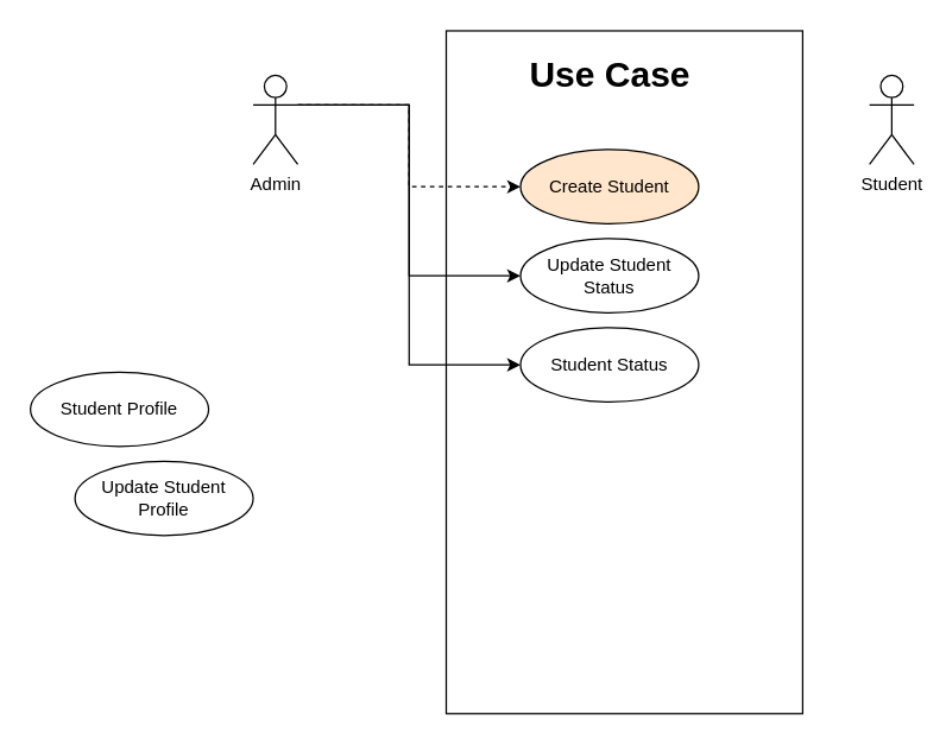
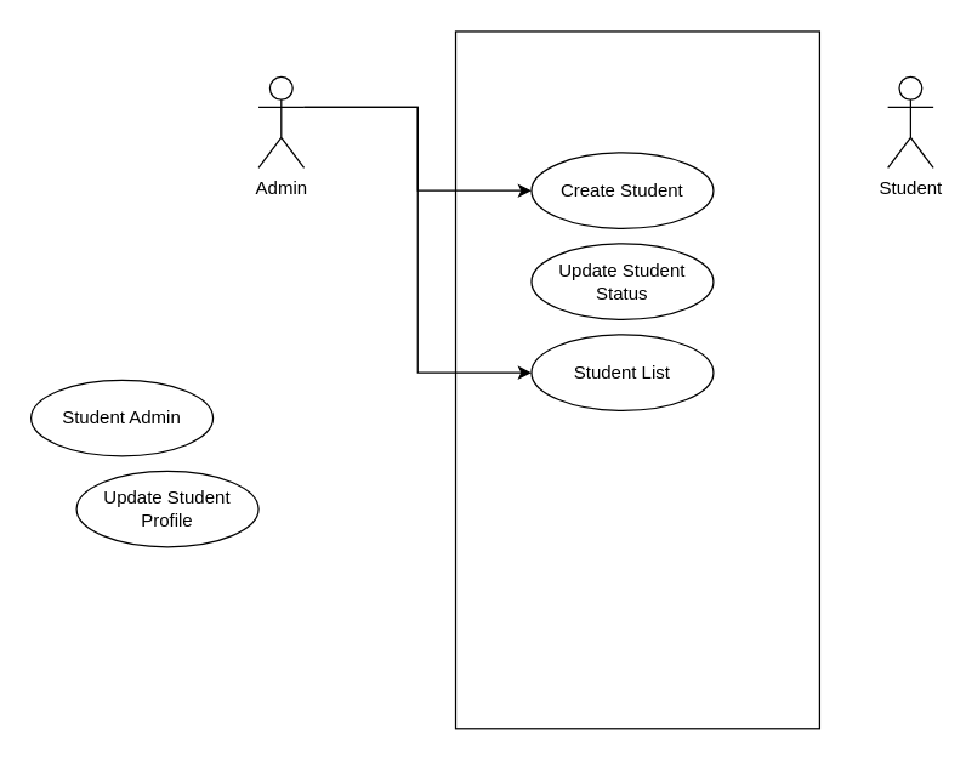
  <mxCell id="0" />
  <mxCell id="1" parent="0" />
  <mxCell id="2" value="" style="whiteSpace=wrap;html=1;" vertex="1" parent="1"><mxGeometry x="300" y="20" width="240" height="460" as="geometry" /></mxCell>
- <mxCell id="3" style="edgeStyle=orthogonalEdgeStyle;rounded=0;orthogonalLoop=1;jettySize=auto;html=1;exitX=1;exitY=0.333;exitDx=0;exitDy=0;exitPerimeter=0;entryX=0;entryY=0.5;entryDx=0;entryDy=0;dashed=1;" edge="1" parent="1" source="6" target="11"><mxGeometry relative="1" as="geometry" /></mxCell>
- <mxCell id="4" style="edgeStyle=orthogonalEdgeStyle;rounded=0;orthogonalLoop=1;jettySize=auto;html=1;exitX=1;exitY=0.333;exitDx=0;exitDy=0;exitPerimeter=0;entryX=0;entryY=0.5;entryDx=0;entryDy=0;" edge="1" parent="1" source="6" target="7"><mxGeometry relative="1" as="geometry" /></mxCell>
+ <mxCell id="3" style="edgeStyle=orthogonalEdgeStyle;rounded=0;orthogonalLoop=1;jettySize=auto;html=1;exitX=1;exitY=0.333;exitDx=0;exitDy=0;exitPerimeter=0;entryX=0;entryY=0.5;entryDx=0;entryDy=0;" edge="1" parent="1" source="6" target="11"><mxGeometry relative="1" as="geometry" /></mxCell>
  <mxCell id="5" style="edgeStyle=orthogonalEdgeStyle;rounded=0;orthogonalLoop=1;jettySize=auto;html=1;exitX=1;exitY=0.333;exitDx=0;exitDy=0;exitPerimeter=0;entryX=0;entryY=0.5;entryDx=0;entryDy=0;" edge="1" parent="1" source="6" target="13"><mxGeometry relative="1" as="geometry" /></mxCell>
  <mxCell id="6" value="Admin" style="shape=umlActor;verticalLabelPosition=bottom;verticalAlign=top;html=1;outlineConnect=0;" vertex="1" parent="1"><mxGeometry x="170" y="50" width="30" height="60" as="geometry" /></mxCell>
  <mxCell id="7" value="Update Student Status" style="ellipse;whiteSpace=wrap;html=1;" vertex="1" parent="1"><mxGeometry x="350" y="160" width="120" height="50" as="geometry" /></mxCell>
- <mxCell id="8" value="Use Case" style="text;strokeColor=none;fillColor=none;html=1;fontSize=24;fontStyle=1;verticalAlign=middle;align=center;" vertex="1" parent="1"><mxGeometry x="360" y="30" width="100" height="40" as="geometry" /></mxCell>
- <mxCell id="9" value="Student Profile" style="ellipse;whiteSpace=wrap;html=1;" vertex="1" parent="1"><mxGeometry x="20" y="250" width="120" height="50" as="geometry" /></mxCell>
+ <mxCell id="9" value="Student Admin" style="ellipse;whiteSpace=wrap;html=1;" vertex="1" parent="1"><mxGeometry x="20" y="250" width="120" height="50" as="geometry" /></mxCell>
  <mxCell id="10" value="Student" style="shape=umlActor;verticalLabelPosition=bottom;verticalAlign=top;html=1;outlineConnect=0;" vertex="1" parent="1"><mxGeometry x="585" y="50" width="30" height="60" as="geometry" /></mxCell>
- <mxCell id="11" value="Create Student" style="ellipse;whiteSpace=wrap;html=1;fillColor=#ffe6cc;" vertex="1" parent="1"><mxGeometry x="350" y="100" width="120" height="50" as="geometry" /></mxCell>
+ <mxCell id="11" value="Create Student" style="ellipse;whiteSpace=wrap;html=1;" vertex="1" parent="1"><mxGeometry x="350" y="100" width="120" height="50" as="geometry" /></mxCell>
  <mxCell id="12" value="Update Student Profile" style="ellipse;whiteSpace=wrap;html=1;" vertex="1" parent="1"><mxGeometry x="50" y="310" width="120" height="50" as="geometry" /></mxCell>
- <mxCell id="13" value="Student Status" style="ellipse;whiteSpace=wrap;html=1;" vertex="1" parent="1"><mxGeometry x="350" y="220" width="120" height="50" as="geometry" /></mxCell>
+ <mxCell id="13" value="Student List" style="ellipse;whiteSpace=wrap;html=1;" vertex="1" parent="1"><mxGeometry x="350" y="220" width="120" height="50" as="geometry" /></mxCell>
